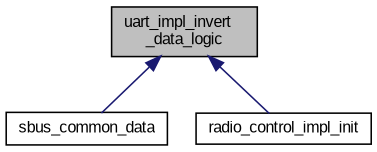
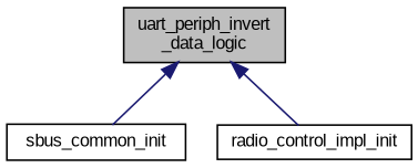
  digraph {
    fontname="Liberation Sans"
    rankdir=TB
    node [color=black fillcolor=white fontname="Liberation Sans" fontsize=10 shape=record style=filled]
    edge [color=midnightblue dir=back fontname="Liberation Sans" fontsize=10 labelfontname=FreeSans labelfontsize=10 style=solid]
-   n1 [fillcolor=grey75 fontcolor=black height=0.2 label="uart_impl_invert\l_data_logic" width=0.4]
-   n2 [height=0.2 label=sbus_common_data width=0.4]
+   n1 [fillcolor=grey75 fontcolor=black height=0.2 label="uart_periph_invert\l_data_logic" width=0.4]
+   n2 [height=0.2 label=sbus_common_init width=0.4]
    n3 [height=0.2 label=radio_control_impl_init width=0.4]
    n1 -> n2
    n1 -> n3
  }
